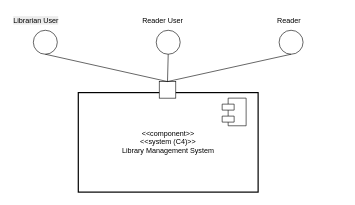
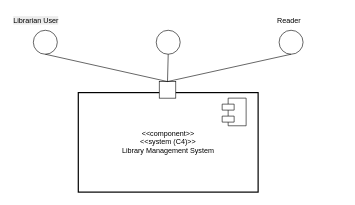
  <mxCell id="0" />
  <mxCell id="1" parent="0" />
  <mxCell id="2" value="" style="group" vertex="1" connectable="0" parent="1"><mxGeometry x="130" y="154" width="300" height="166" as="geometry" /></mxCell>
  <mxCell id="3" value="" style="shape=module;align=left;spacingLeft=20;align=center;verticalAlign=top;whiteSpace=wrap;html=1;" vertex="1" parent="2"><mxGeometry x="240" y="18.444" width="39" height="46.111" as="geometry" /></mxCell>
  <mxCell id="4" value="" style="group" vertex="1" connectable="0" parent="2"><mxGeometry y="-18.444" width="300" height="184.444" as="geometry" /></mxCell>
  <mxCell id="5" value="&lt;&lt;component&gt;&gt;&#10;&lt;&lt;system (C4)&gt;&gt;&#10;Library Management System" style="whiteSpace=wrap;strokeWidth=2;" vertex="1" parent="4"><mxGeometry y="18.444" width="300" height="166" as="geometry" /></mxCell>
  <mxCell id="6" value="" style="whiteSpace=wrap;html=1;aspect=fixed;" vertex="1" parent="4"><mxGeometry x="135" width="27.667" height="27.667" as="geometry" /></mxCell>
  <mxCell id="7" value="" style="shape=module;align=left;spacingLeft=20;align=center;verticalAlign=top;whiteSpace=wrap;html=1;" vertex="1" parent="4"><mxGeometry x="240" y="27.667" width="40" height="46.111" as="geometry" /></mxCell>
  <mxCell id="8" value="" style="group" vertex="1" connectable="0" parent="1"><mxGeometry x="20" y="20" width="110" height="70" as="geometry" /></mxCell>
  <mxCell id="9" value="" style="ellipse;whiteSpace=wrap;html=1;aspect=fixed;" vertex="1" parent="8"><mxGeometry x="35" y="30" width="40" height="40" as="geometry" /></mxCell>
  <mxCell id="10" value="&lt;span style=&quot;color: rgb(0, 0, 0); font-family: Helvetica; font-size: 12px; font-style: normal; font-variant-ligatures: normal; font-variant-caps: normal; font-weight: 400; letter-spacing: normal; orphans: 2; text-align: center; text-indent: 0px; text-transform: none; widows: 2; word-spacing: 0px; -webkit-text-stroke-width: 0px; white-space: normal; background-color: rgb(236, 236, 236); text-decoration-thickness: initial; text-decoration-style: initial; text-decoration-color: initial; display: inline !important; float: none;&quot;&gt;Librarian User&lt;/span&gt;" style="text;whiteSpace=wrap;html=1;" vertex="1" parent="8"><mxGeometry width="110" height="20" as="geometry" /></mxCell>
  <mxCell id="11" value="" style="group" vertex="1" connectable="0" parent="1"><mxGeometry x="430" y="20" width="110" height="70" as="geometry" /></mxCell>
  <mxCell id="12" value="" style="ellipse;whiteSpace=wrap;html=1;aspect=fixed;" vertex="1" parent="11"><mxGeometry x="35" y="30" width="40" height="40" as="geometry" /></mxCell>
  <mxCell id="13" value="&lt;span style=&quot;text-align: center;&quot;&gt;Reader&lt;/span&gt;&lt;div&gt;&lt;span style=&quot;text-align: center;&quot;&gt;&lt;br&gt;&lt;/span&gt;&lt;/div&gt;" style="text;whiteSpace=wrap;html=1;" vertex="1" parent="11"><mxGeometry x="30" width="110" height="20" as="geometry" /></mxCell>
  <mxCell id="14" value="" style="group" vertex="1" connectable="0" parent="1"><mxGeometry x="225" y="20" width="110" height="70" as="geometry" /></mxCell>
  <mxCell id="15" value="" style="ellipse;whiteSpace=wrap;html=1;aspect=fixed;" vertex="1" parent="14"><mxGeometry x="35" y="30" width="40" height="40" as="geometry" /></mxCell>
- <mxCell id="16" value="&lt;span style=&quot;text-align: center;&quot;&gt;Reader User&lt;/span&gt;" style="text;whiteSpace=wrap;html=1;" vertex="1" parent="14"><mxGeometry x="10" width="90" height="20" as="geometry" /></mxCell>
  <mxCell id="17" value="" style="endArrow=none;html=1;rounded=0;exitX=0.5;exitY=1;exitDx=0;exitDy=0;entryX=0.5;entryY=0;entryDx=0;entryDy=0;" edge="1" parent="1" source="9" target="6"><mxGeometry width="50" height="50" relative="1" as="geometry"><mxPoint x="370" y="30" as="sourcePoint" /><mxPoint x="420" y="-20" as="targetPoint" /></mxGeometry></mxCell>
  <mxCell id="18" value="" style="endArrow=none;html=1;rounded=0;exitX=0.5;exitY=1;exitDx=0;exitDy=0;entryX=0.5;entryY=0;entryDx=0;entryDy=0;" edge="1" parent="1" source="15" target="6"><mxGeometry width="50" height="50" relative="1" as="geometry"><mxPoint x="240" y="-50" as="sourcePoint" /><mxPoint x="440" y="-10" as="targetPoint" /></mxGeometry></mxCell>
  <mxCell id="19" value="" style="endArrow=none;html=1;rounded=0;entryX=0.5;entryY=0;entryDx=0;entryDy=0;exitX=0.5;exitY=1;exitDx=0;exitDy=0;" edge="1" parent="1" source="12" target="6"><mxGeometry width="50" height="50" relative="1" as="geometry"><mxPoint x="480" y="100" as="sourcePoint" /><mxPoint x="580" y="-10" as="targetPoint" /></mxGeometry></mxCell>
